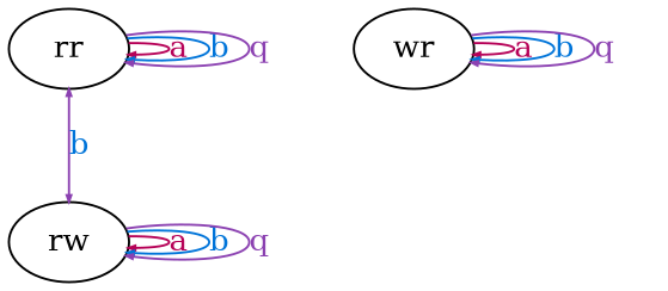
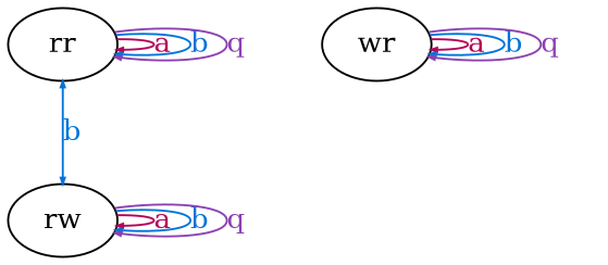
  digraph {
    edge [arrowsize=0.3 color="#0074d9" fontcolor="#0074d9"]
    rr
    rw
    wr
    rr -> rr [color="#b60157" fontcolor="#b60157" label=a]
    rr -> rr [label=b]
    rr -> rr [color="#8b41b1" fontcolor="#8b41b1" label=q]
-   rr -> rw [color="#8b41b1" dir=both label=b]
+   rr -> rw [dir=both label=b]
    rw -> rw [color="#b60157" fontcolor="#b60157" label=a]
    rw -> rw [label=b]
    rw -> rw [color="#8b41b1" fontcolor="#8b41b1" label=q]
    wr -> wr [color="#b60157" fontcolor="#b60157" label=a]
    wr -> wr [label=b]
    wr -> wr [color="#8b41b1" fontcolor="#8b41b1" label=q]
  }
